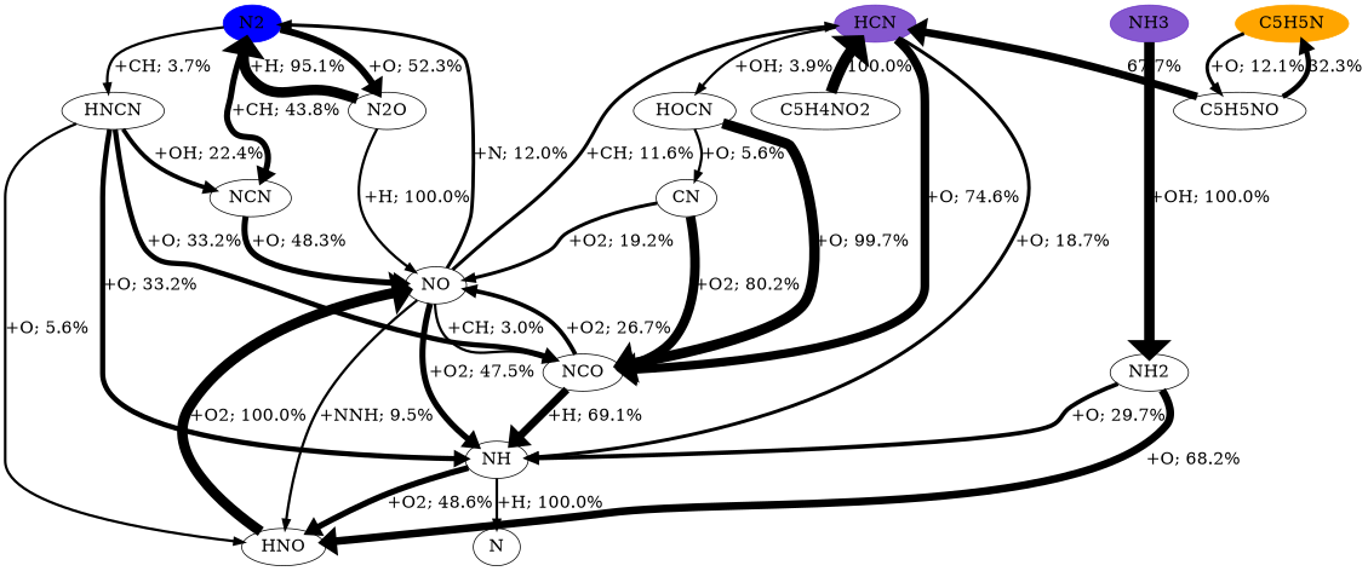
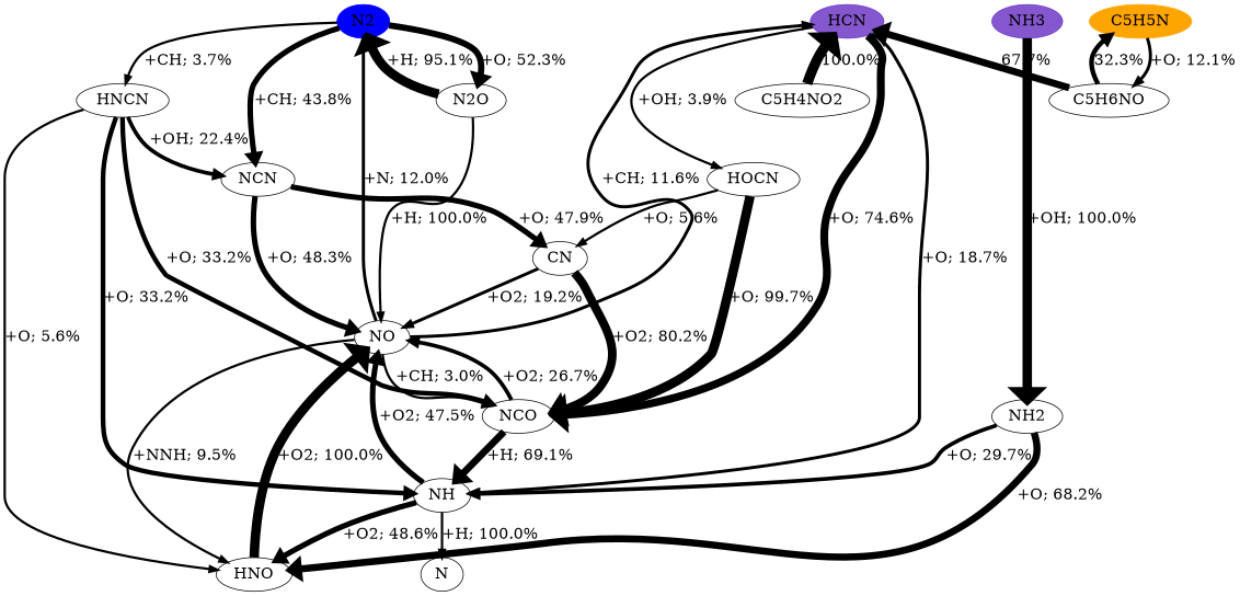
  digraph {
    b="0,0,1558,558"
    fontname="DejaVu Serif"
    rankdir=TB
    node [fontname="DejaVu Serif" fontsize=20]
    edge [fontcolor=black fontname="DejaVu Serif" fontsize=20 penwidth=3]
    N2 [color=blue fillcolor=blue style=filled]
    HCN [color="#500dbab1" fillcolor="#500dbab1" style=filled]
    NH3 [color="#500dbab1" fillcolor="#500dbab1" style=filled]
    C5H5N [color=orange fillcolor=orange style=filled]
    N2O
    NCN
    HNCN
    NCO
    NH
    HOCN
    NH2
-   C5H5NO
+   C5H5NO [label=C5H6NO]
    NO
    HNO
    CN
    N
    C5H4NO2
    subgraph sub_1 {
      rank=source
      N2
      HCN
      NH3
      C5H5N
    }
    N2 -> N2O [label="+O; 52.3%" penwidth=8]
    N2 -> NCN [label="+CH; 43.8%" penwidth=7]
    N2 -> HNCN [label="+CH; 3.7%"]
    HCN -> NCO [label="+O; 74.6%" penwidth=10]
    HCN -> NH [label="+O; 18.7%" penwidth=4]
    HCN -> HOCN [label="+OH; 3.9%"]
    NH3 -> NH2 [label="+OH; 100.0%" penwidth=12]
    C5H5N -> C5H5NO [label="+O; 12.1%" penwidth=4]
    N2O -> N2 [label="+H; 95.1%" penwidth=12]
    N2O -> NO [label="+H; 100.0%"]
    NCN -> NO [label="+O; 48.3%" penwidth=7]
+   NCN -> CN [label="+O; 47.9%" penwidth=7]
    HNCN -> NCN [label="+OH; 22.4%" penwidth=5]
    HNCN -> NCO [label="+O; 33.2%" penwidth=6]
    HNCN -> NH [label="+O; 33.2%" penwidth=6]
    HNCN -> HNO [label="+O; 5.6%"]
    NCO -> NH [label="+H; 69.1%" penwidth=9]
    NCO -> NO [label="+O2; 26.7%" penwidth=5]
-   NO -> NH [label="+O2; 47.5%" penwidth=7]
+   NH -> NO [label="+O2; 47.5%" penwidth=7]
    NH -> HNO [label="+O2; 48.6%" penwidth=7]
    NH -> N [label="+H; 100.0%"]
    HOCN -> NCO [label="+O; 99.7%" penwidth=12]
    HOCN -> CN [label="+O; 5.6%"]
    NH2 -> NH [label="+O; 29.7%" penwidth=5]
    NH2 -> HNO [label="+O; 68.2%" penwidth=9]
    C5H5NO -> HCN [label="67.7%" penwidth=9]
    C5H5NO -> C5H5N [label="32.3%" penwidth=6]
    NO -> N2 [label="+N; 12.0%" penwidth=4]
    NO -> HCN [label="+CH; 11.6%" penwidth=4]
    NO -> NCO [label="+CH; 3.0%"]
    NO -> HNO [label="+NNH; 9.5%"]
    HNO -> NO [label="+O2; 100.0%" penwidth=12]
    CN -> NCO [label="+O2; 80.2%" penwidth=11]
    CN -> NO [label="+O2; 19.2%" penwidth=4]
    C5H4NO2 -> HCN [label="100.0%" penwidth=13]
  }
